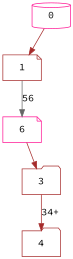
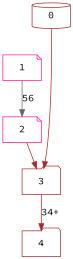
  digraph {
    fontname="Source Code Pro"
    node [color=deeppink fontname="Source Code Pro" shape=note]
    edge [color=brown fontname="Source Code Pro"]
-   0 [shape=cylinder]
-   1 [color=brown]
-   2 [label=6]
+   0 [color=brown shape=cylinder]
+   1
+   2
    3 [color=brown shape=folder]
    4 [color=brown shape=folder]
-   0 -> 1
+   0 -> 3
    1 -> 2 [color=gray40 label=56]
    2 -> 3
    3 -> 4 [label="34+"]
  }
